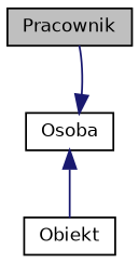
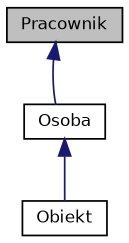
  digraph {
    node [color=black fillcolor=white fontname=Helvetica fontsize=10 shape=record style=filled]
    edge [color=midnightblue dir=back fontname=Helvetica fontsize=10 labelfontname=Helvetica labelfontsize=10 style=solid]
    n1 [fillcolor=grey75 fontcolor=black height=0.2 label=Pracownik width=0.4]
    n2 [height=0.2 label=Osoba width=0.4]
    n3 [height=0.2 label=Obiekt width=0.4]
-   n2 -> n1
+   n1 -> n2
    n2 -> n3
  }
